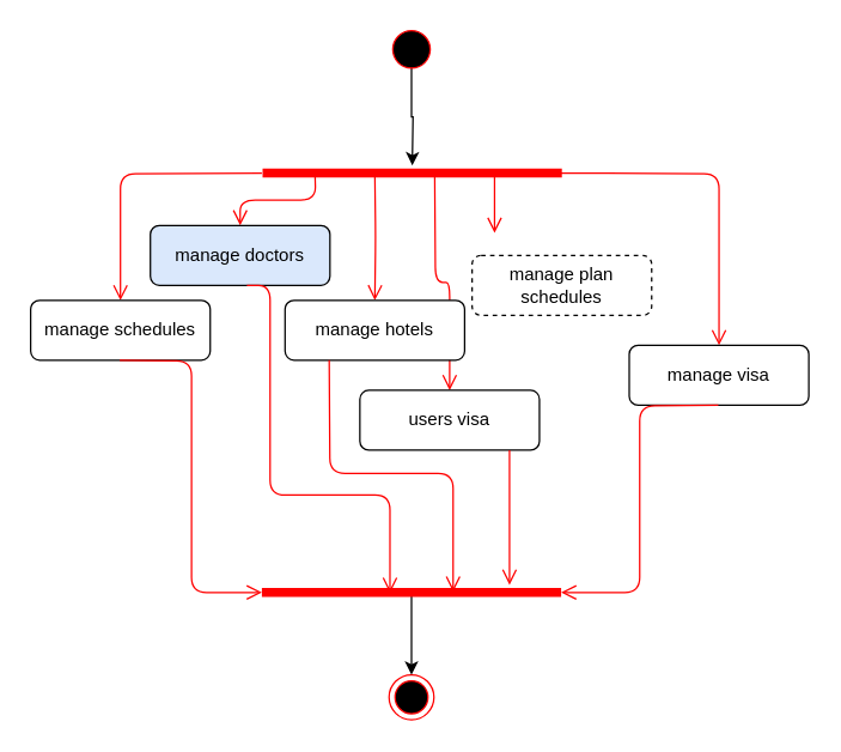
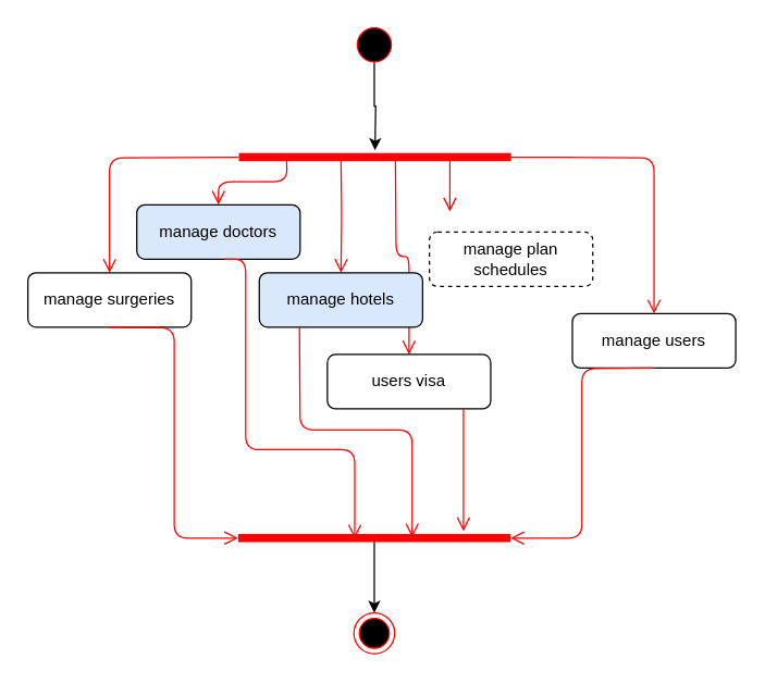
  <mxCell id="0" />
  <mxCell id="1" parent="0" />
  <mxCell id="2" value="" style="edgeStyle=orthogonalEdgeStyle;rounded=0;orthogonalLoop=1;jettySize=auto;html=1;" edge="1" parent="1" source="3"><mxGeometry relative="1" as="geometry"><mxPoint x="275" y="110" as="targetPoint" /></mxGeometry></mxCell>
  <mxCell id="3" value="" style="ellipse;whiteSpace=wrap;html=1;aspect=fixed;fillColor=#000000;strokeColor=#FF0000;fontColor=#ffffff;" vertex="1" parent="1"><mxGeometry x="262" y="20" width="25" height="25" as="geometry" /></mxCell>
  <mxCell id="4" value="" style="shape=line;html=1;strokeWidth=6;strokeColor=#ff0000;fillColor=#FFFFFF;" vertex="1" parent="1"><mxGeometry x="175" y="110" width="200" height="10" as="geometry" /></mxCell>
  <mxCell id="5" value="" style="edgeStyle=orthogonalEdgeStyle;html=1;verticalAlign=bottom;endArrow=open;endSize=8;strokeColor=#ff0000;" edge="1" parent="1"><mxGeometry relative="1" as="geometry"><mxPoint x="330" y="155" as="targetPoint" /><mxPoint x="330" y="115" as="sourcePoint" /></mxGeometry></mxCell>
  <mxCell id="6" value="" style="edgeStyle=orthogonalEdgeStyle;html=1;verticalAlign=bottom;endArrow=open;endSize=8;strokeColor=#ff0000;entryX=0.5;entryY=0;entryDx=0;entryDy=0;" edge="1" parent="1" target="16"><mxGeometry relative="1" as="geometry"><mxPoint x="450" y="180" as="targetPoint" /><mxPoint x="370" y="115" as="sourcePoint" /></mxGeometry></mxCell>
  <mxCell id="7" value="" style="edgeStyle=orthogonalEdgeStyle;html=1;verticalAlign=bottom;endArrow=open;endSize=8;strokeColor=#ff0000;" edge="1" parent="1" target="14"><mxGeometry relative="1" as="geometry"><mxPoint x="290" y="155" as="targetPoint" /><mxPoint x="290" y="115" as="sourcePoint" /></mxGeometry></mxCell>
  <mxCell id="8" value="" style="edgeStyle=orthogonalEdgeStyle;html=1;verticalAlign=bottom;endArrow=open;endSize=8;strokeColor=#ff0000;entryX=0.5;entryY=0;entryDx=0;entryDy=0;" edge="1" parent="1" target="12"><mxGeometry relative="1" as="geometry"><mxPoint x="210" y="155" as="targetPoint" /><mxPoint x="210" y="115" as="sourcePoint" /></mxGeometry></mxCell>
  <mxCell id="9" value="" style="edgeStyle=orthogonalEdgeStyle;html=1;verticalAlign=bottom;endArrow=open;endSize=8;strokeColor=#ff0000;entryX=0.5;entryY=0;entryDx=0;entryDy=0;" edge="1" parent="1" target="11"><mxGeometry relative="1" as="geometry"><mxPoint x="100" y="180" as="targetPoint" /><mxPoint x="174.5" y="115" as="sourcePoint" /></mxGeometry></mxCell>
  <mxCell id="10" value="" style="edgeStyle=orthogonalEdgeStyle;html=1;verticalAlign=bottom;endArrow=open;endSize=8;strokeColor=#ff0000;entryX=0.5;entryY=0;entryDx=0;entryDy=0;" edge="1" parent="1" target="13"><mxGeometry relative="1" as="geometry"><mxPoint x="250" y="155" as="targetPoint" /><mxPoint x="250" y="115" as="sourcePoint" /></mxGeometry></mxCell>
- <mxCell id="11" value="manage schedules" style="rounded=1;whiteSpace=wrap;html=1;" vertex="1" parent="1"><mxGeometry x="20" y="200" width="120" height="40" as="geometry" /></mxCell>
+ <mxCell id="11" value="manage surgeries" style="rounded=1;whiteSpace=wrap;html=1;" vertex="1" parent="1"><mxGeometry x="20" y="200" width="120" height="40" as="geometry" /></mxCell>
  <mxCell id="12" value="manage doctors" style="rounded=1;whiteSpace=wrap;html=1;fillColor=#dae8fc;" vertex="1" parent="1"><mxGeometry x="100" y="150" width="120" height="40" as="geometry" /></mxCell>
- <mxCell id="13" value="manage hotels" style="rounded=1;whiteSpace=wrap;html=1;" vertex="1" parent="1"><mxGeometry x="190" y="200" width="120" height="40" as="geometry" /></mxCell>
+ <mxCell id="13" value="manage hotels" style="rounded=1;whiteSpace=wrap;html=1;fillColor=#dae8fc;" vertex="1" parent="1"><mxGeometry x="190" y="200" width="120" height="40" as="geometry" /></mxCell>
  <mxCell id="14" value="users visa" style="rounded=1;whiteSpace=wrap;html=1;" vertex="1" parent="1"><mxGeometry x="240" y="260" width="120" height="40" as="geometry" /></mxCell>
  <mxCell id="15" value="manage plan schedules" style="rounded=1;whiteSpace=wrap;html=1;dashed=1;" vertex="1" parent="1"><mxGeometry x="315" y="170" width="120" height="40" as="geometry" /></mxCell>
- <mxCell id="16" value="manage visa" style="rounded=1;whiteSpace=wrap;html=1;" vertex="1" parent="1"><mxGeometry x="420" y="230" width="120" height="40" as="geometry" /></mxCell>
+ <mxCell id="16" value="manage users" style="rounded=1;whiteSpace=wrap;html=1;" vertex="1" parent="1"><mxGeometry x="420" y="230" width="120" height="40" as="geometry" /></mxCell>
  <mxCell id="17" value="" style="ellipse;html=1;shape=endState;fillColor=#000000;strokeColor=#ff0000;" vertex="1" parent="1"><mxGeometry x="259.5" y="450" width="30" height="30" as="geometry" /></mxCell>
  <mxCell id="18" value="" style="edgeStyle=orthogonalEdgeStyle;rounded=0;orthogonalLoop=1;jettySize=auto;html=1;exitX=0.5;exitY=0.5;exitDx=0;exitDy=0;exitPerimeter=0;" edge="1" parent="1" source="19" target="17"><mxGeometry relative="1" as="geometry" /></mxCell>
  <mxCell id="19" value="" style="shape=line;html=1;strokeWidth=6;strokeColor=#ff0000;fillColor=#FFFFFF;" vertex="1" parent="1"><mxGeometry x="174.5" y="390" width="200" height="10" as="geometry" /></mxCell>
  <mxCell id="20" value="" style="edgeStyle=orthogonalEdgeStyle;html=1;verticalAlign=bottom;endArrow=open;endSize=8;strokeColor=#ff0000;" edge="1" parent="1"><mxGeometry relative="1" as="geometry"><mxPoint x="340" y="390" as="targetPoint" /><mxPoint x="340" y="300" as="sourcePoint" /></mxGeometry></mxCell>
  <mxCell id="21" value="" style="edgeStyle=orthogonalEdgeStyle;html=1;verticalAlign=bottom;endArrow=open;endSize=8;strokeColor=#ff0000;entryX=1;entryY=0.5;entryDx=0;entryDy=0;entryPerimeter=0;" edge="1" parent="1" target="19"><mxGeometry relative="1" as="geometry"><mxPoint x="479.5" y="355" as="targetPoint" /><mxPoint x="479.5" y="270" as="sourcePoint" /></mxGeometry></mxCell>
  <mxCell id="22" value="" style="edgeStyle=orthogonalEdgeStyle;html=1;verticalAlign=bottom;endArrow=open;endSize=8;strokeColor=#ff0000;entryX=0.639;entryY=0.46;entryDx=0;entryDy=0;entryPerimeter=0;" edge="1" parent="1" target="19"><mxGeometry relative="1" as="geometry"><mxPoint x="219.5" y="325" as="targetPoint" /><mxPoint x="219.5" y="240" as="sourcePoint" /></mxGeometry></mxCell>
  <mxCell id="23" value="" style="edgeStyle=orthogonalEdgeStyle;html=1;verticalAlign=bottom;endArrow=open;endSize=8;strokeColor=#ff0000;entryX=0.428;entryY=0.54;entryDx=0;entryDy=0;entryPerimeter=0;" edge="1" parent="1" target="19"><mxGeometry relative="1" as="geometry"><mxPoint x="165" y="330" as="targetPoint" /><mxPoint x="164.5" y="190" as="sourcePoint" /><Array as="points"><mxPoint x="180" y="190" /><mxPoint x="180" y="330" /><mxPoint x="260" y="330" /></Array></mxGeometry></mxCell>
  <mxCell id="24" value="" style="edgeStyle=orthogonalEdgeStyle;html=1;verticalAlign=bottom;endArrow=open;endSize=8;strokeColor=#ff0000;entryX=0;entryY=0.5;entryDx=0;entryDy=0;entryPerimeter=0;" edge="1" parent="1" target="19"><mxGeometry relative="1" as="geometry"><mxPoint x="79.5" y="325" as="targetPoint" /><mxPoint x="79.5" y="240" as="sourcePoint" /></mxGeometry></mxCell>
